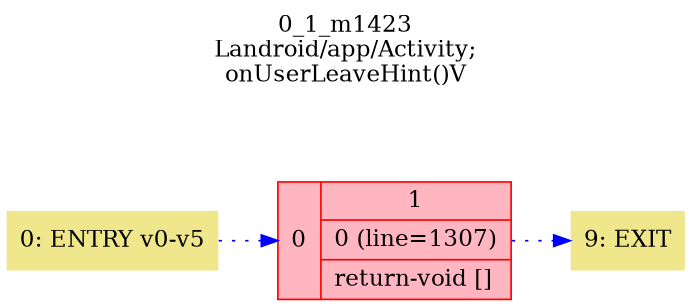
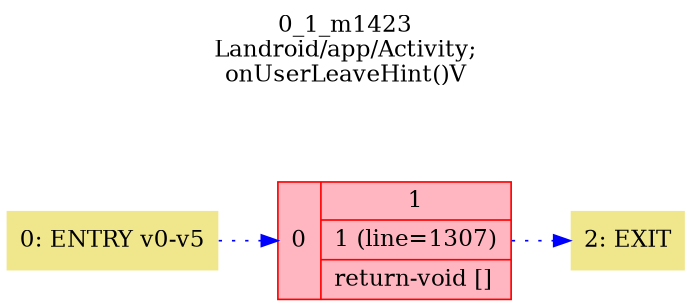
  digraph {
    label="0_1_m1423\nLandroid/app/Activity;\nonUserLeaveHint()V"
    labelloc=t
    rankdir=LR
    node [fillcolor=khaki shape=plaintext style=filled]
    edge [color=blue fontcolor=blue style=dotted weight=100]
    n1 [label="0: ENTRY v0-v5"]
-   n2 [color=red fillcolor=lightpink label="{0|{1|0 (line=1307)|return-void []\l}}" shape=record]
-   n3 [label="9: EXIT"]
+   n2 [color=red fillcolor=lightpink label="{0|{1|1 (line=1307)|return-void []\l}}" shape=record]
+   n3 [label="2: EXIT"]
    n1 -> n2
    n2 -> n3
  }
